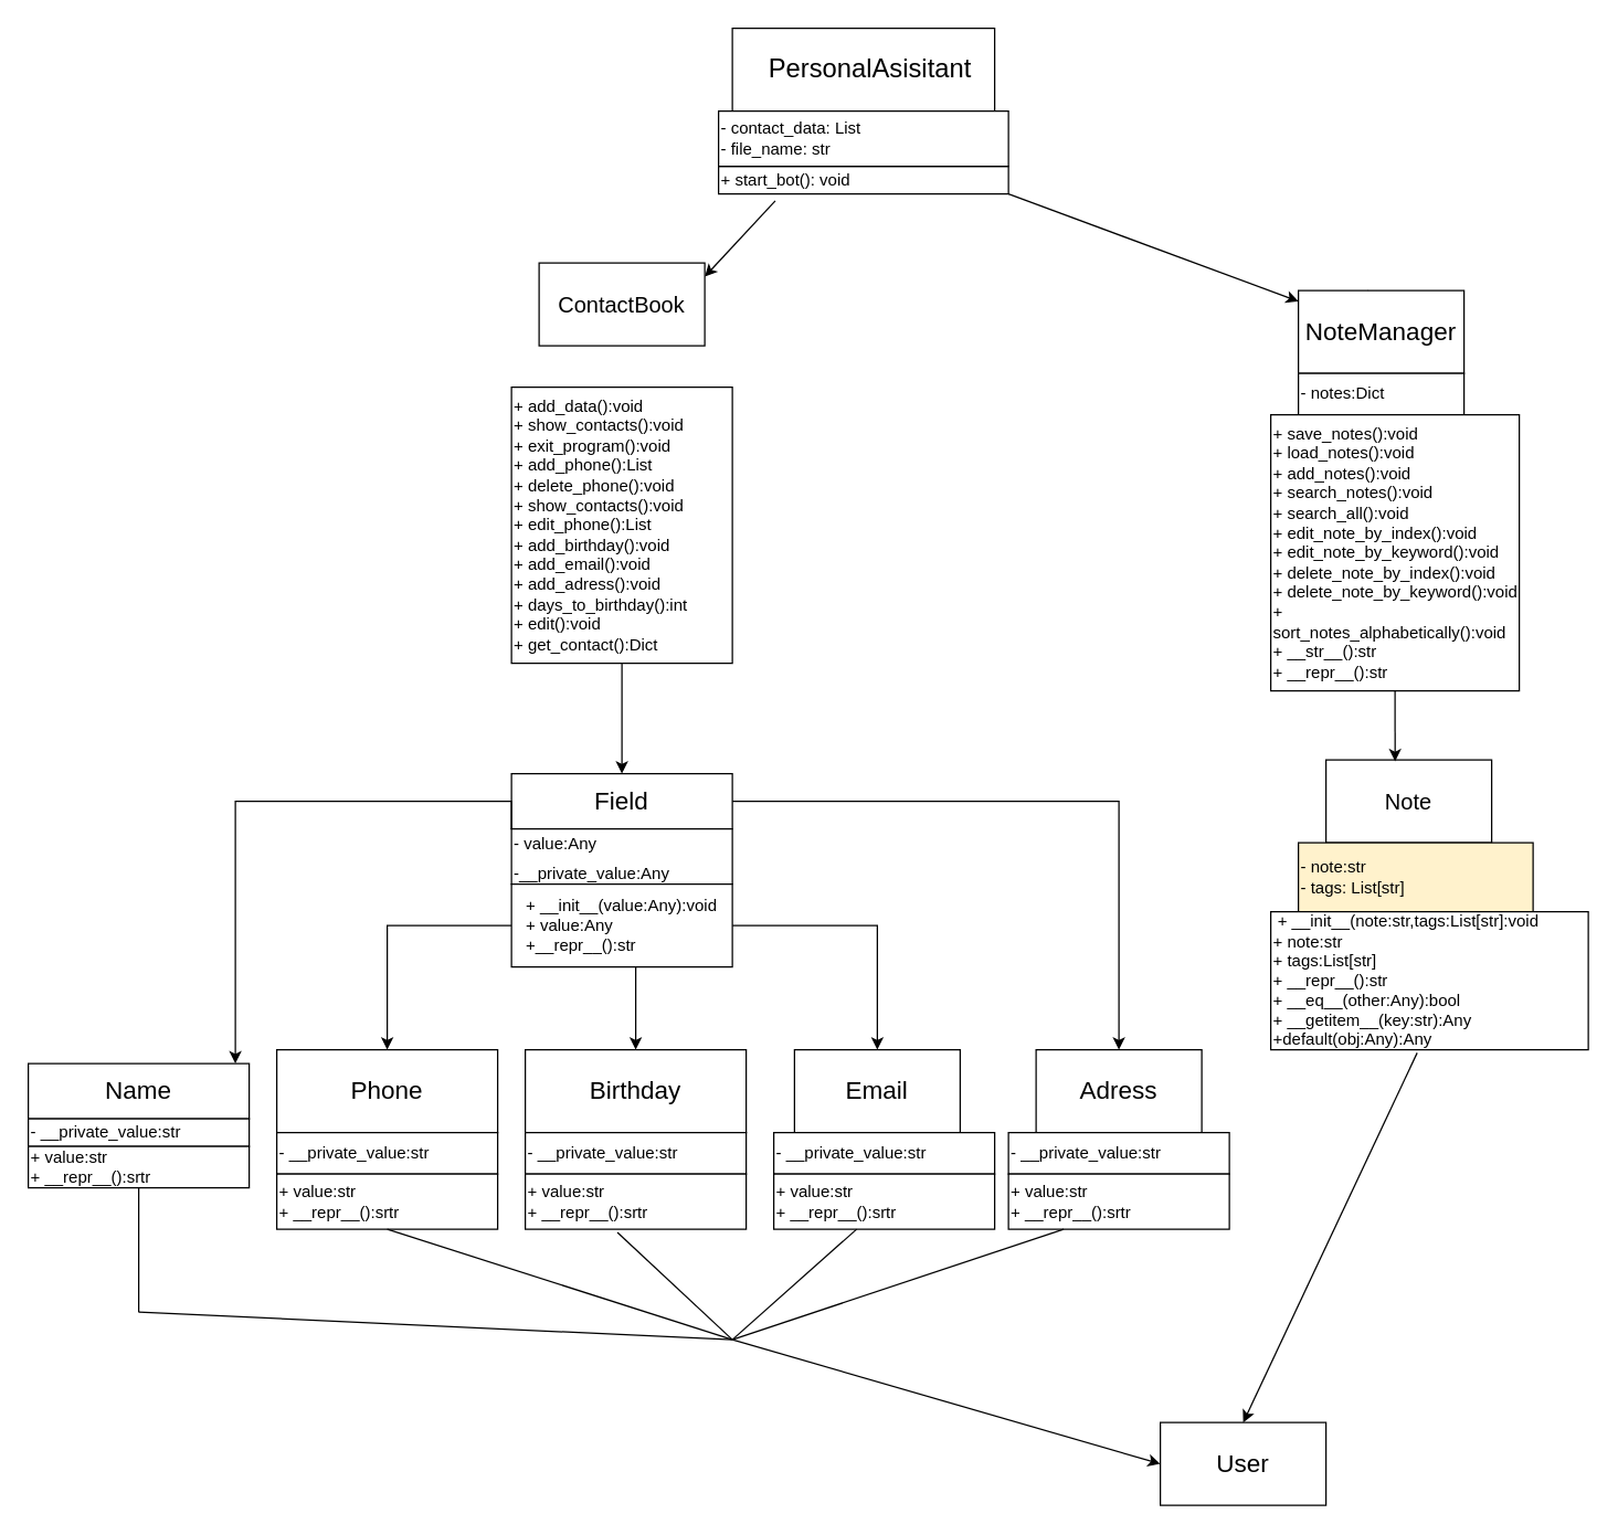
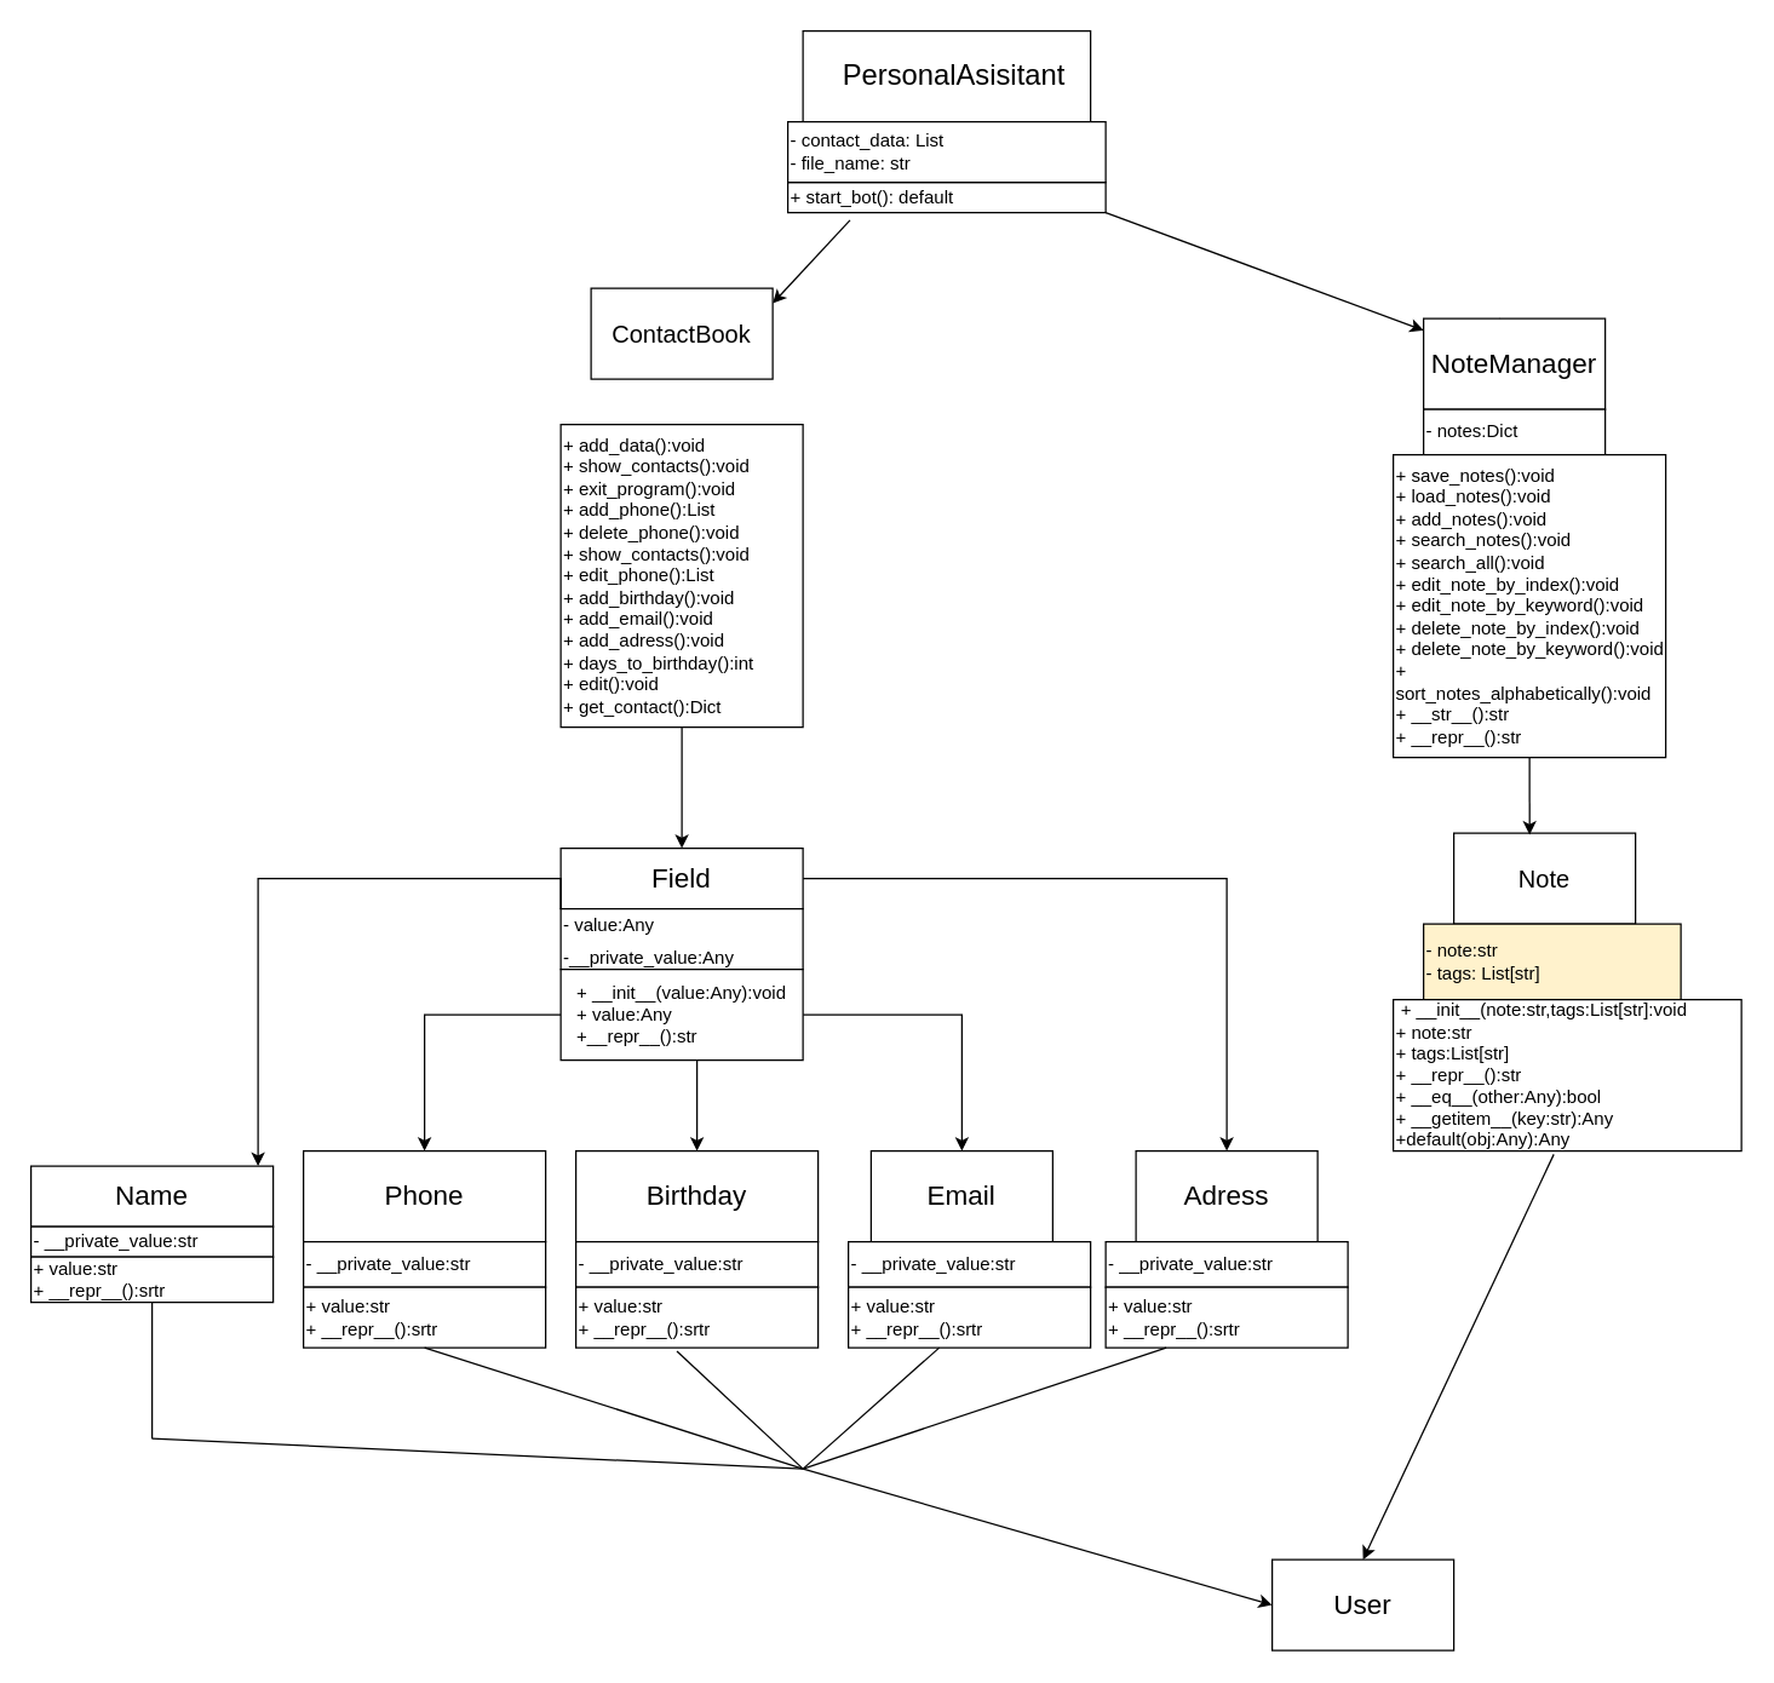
  <mxCell id="0" />
  <mxCell id="1" parent="0" />
  <mxCell id="2" value="" style="rounded=0;whiteSpace=wrap;html=1;" vertex="1" parent="1"><mxGeometry x="530" y="20" width="190" height="60" as="geometry" /></mxCell>
  <mxCell id="3" value="PersonalAsisitant" style="text;strokeColor=none;align=center;fillColor=none;html=1;verticalAlign=middle;whiteSpace=wrap;rounded=0;fontSize=19;" vertex="1" parent="1"><mxGeometry x="580" y="40" width="100" height="20" as="geometry" /></mxCell>
- <mxCell id="4" value="+ start_bot(): void" style="rounded=0;whiteSpace=wrap;html=1;align=left;" vertex="1" parent="1"><mxGeometry x="520" y="120" width="210" height="20" as="geometry" /></mxCell>
+ <mxCell id="4" value="+ start_bot(): default" style="rounded=0;whiteSpace=wrap;html=1;align=left;" vertex="1" parent="1"><mxGeometry x="520" y="120" width="210" height="20" as="geometry" /></mxCell>
  <mxCell id="5" value="" style="endArrow=classic;html=1;rounded=0;exitX=1;exitY=1;exitDx=0;exitDy=0;" edge="1" parent="1" source="39"><mxGeometry width="50" height="50" relative="1" as="geometry"><mxPoint x="660" y="190" as="sourcePoint" /><mxPoint x="1000" y="220" as="targetPoint" /><Array as="points"><mxPoint x="990" y="210" /></Array></mxGeometry></mxCell>
  <mxCell id="6" value="" style="endArrow=classic;html=1;rounded=0;" edge="1" parent="1"><mxGeometry width="50" height="50" relative="1" as="geometry"><mxPoint x="561.071" y="145" as="sourcePoint" /><mxPoint x="510" y="200" as="targetPoint" /></mxGeometry></mxCell>
  <mxCell id="7" value="&lt;font style=&quot;font-size: 16px;&quot;&gt;ContactBook&lt;/font&gt;" style="rounded=0;whiteSpace=wrap;html=1;" vertex="1" parent="1"><mxGeometry x="390" y="190" width="120" height="60" as="geometry" /></mxCell>
  <mxCell id="8" value="- contact_data: List&lt;br&gt;&lt;div style=&quot;&quot;&gt;&lt;span style=&quot;background-color: initial;&quot;&gt;- file_name: str&lt;/span&gt;&lt;/div&gt;" style="rounded=0;whiteSpace=wrap;html=1;align=left;" vertex="1" parent="1"><mxGeometry x="520" y="80" width="210" height="40" as="geometry" /></mxCell>
  <mxCell id="9" value="&lt;font style=&quot;font-size: 16px;&quot;&gt;Note&lt;/font&gt;" style="rounded=0;whiteSpace=wrap;html=1;" vertex="1" parent="1"><mxGeometry x="960" y="550" width="120" height="60" as="geometry" /></mxCell>
  <mxCell id="10" value="- note:str&lt;br&gt;- tags: List[str]" style="rounded=0;whiteSpace=wrap;html=1;align=left;fillColor=#fff2cc;" vertex="1" parent="1"><mxGeometry x="940" y="610" width="170" height="50" as="geometry" /></mxCell>
  <mxCell id="11" value="&amp;nbsp;+ __init__(note:str,tags:List[str]:void&lt;br&gt;+ note:str&lt;br&gt;+ tags:List[str]&lt;br&gt;+ __repr__():str&lt;br&gt;+ __eq__(other:Any):bool&lt;br&gt;+ __getitem__(key:str):Any&lt;br&gt;+default(obj:Any):Any" style="rounded=0;whiteSpace=wrap;html=1;align=left;" vertex="1" parent="1"><mxGeometry x="920" y="660" width="230" height="100" as="geometry" /></mxCell>
  <mxCell id="12" value="" style="edgeStyle=orthogonalEdgeStyle;rounded=0;orthogonalLoop=1;jettySize=auto;html=1;" edge="1" parent="1" source="13" target="16"><mxGeometry relative="1" as="geometry" /></mxCell>
  <mxCell id="13" value="+ add_data():void&lt;br&gt;+ show_contacts():void&lt;br&gt;+ exit_program():void&lt;br&gt;+ add_phone():List&lt;br&gt;+ delete_phone():void&lt;br&gt;+ show_contacts():void&lt;br&gt;+ edit_phone():List&lt;br&gt;+ add_birthday():void&lt;br&gt;+ add_email():void&lt;br&gt;+ add_adress():void&lt;br&gt;+ days_to_birthday():int&lt;br&gt;+ edit():void&lt;br&gt;+ get_contact():Dict" style="rounded=0;whiteSpace=wrap;html=1;align=left;" vertex="1" parent="1"><mxGeometry x="370" y="280" width="160" height="200" as="geometry" /></mxCell>
  <mxCell id="14" value="" style="edgeStyle=orthogonalEdgeStyle;rounded=0;orthogonalLoop=1;jettySize=auto;html=1;" edge="1" parent="1" source="16" target="18"><mxGeometry relative="1" as="geometry" /></mxCell>
  <mxCell id="15" value="" style="edgeStyle=orthogonalEdgeStyle;rounded=0;orthogonalLoop=1;jettySize=auto;html=1;" edge="1" parent="1" source="16" target="27"><mxGeometry relative="1" as="geometry" /></mxCell>
  <mxCell id="16" value="Field" style="rounded=0;whiteSpace=wrap;html=1;align=center;fontSize=18;" vertex="1" parent="1"><mxGeometry x="370" y="560" width="160" height="40" as="geometry" /></mxCell>
  <mxCell id="17" value="" style="edgeStyle=orthogonalEdgeStyle;rounded=0;orthogonalLoop=1;jettySize=auto;html=1;" edge="1" parent="1" source="18" target="19"><mxGeometry relative="1" as="geometry"><Array as="points"><mxPoint x="370" y="580" /><mxPoint x="170" y="580" /></Array></mxGeometry></mxCell>
  <mxCell id="18" value="&lt;font style=&quot;font-size: 12px;&quot;&gt;- value:Any&lt;br&gt;-__private_value:Any&lt;br&gt;&lt;/font&gt;" style="rounded=0;whiteSpace=wrap;html=1;align=left;fontSize=18;" vertex="1" parent="1"><mxGeometry x="370" y="600" width="160" height="40" as="geometry" /></mxCell>
  <mxCell id="19" value="&lt;div style=&quot;&quot;&gt;Name&lt;/div&gt;" style="rounded=0;whiteSpace=wrap;html=1;align=center;fontSize=18;" vertex="1" parent="1"><mxGeometry x="20" y="770" width="160" height="40" as="geometry" /></mxCell>
  <mxCell id="20" value="" style="edgeStyle=orthogonalEdgeStyle;rounded=0;orthogonalLoop=1;jettySize=auto;html=1;" edge="1" parent="1" source="23" target="24"><mxGeometry relative="1" as="geometry" /></mxCell>
  <mxCell id="21" value="" style="edgeStyle=orthogonalEdgeStyle;rounded=0;orthogonalLoop=1;jettySize=auto;html=1;" edge="1" parent="1" source="23" target="25"><mxGeometry relative="1" as="geometry"><Array as="points"><mxPoint x="460" y="720" /><mxPoint x="460" y="720" /></Array></mxGeometry></mxCell>
  <mxCell id="22" value="" style="edgeStyle=orthogonalEdgeStyle;rounded=0;orthogonalLoop=1;jettySize=auto;html=1;" edge="1" parent="1" source="23" target="26"><mxGeometry relative="1" as="geometry" /></mxCell>
  <mxCell id="23" value="&lt;div style=&quot;text-align: left;&quot;&gt;&lt;span style=&quot;background-color: initial;&quot;&gt;+ __init__(value:Any):void&lt;/span&gt;&lt;/div&gt;&lt;div style=&quot;text-align: left;&quot;&gt;&lt;span style=&quot;background-color: initial;&quot;&gt;+ value:Any&lt;/span&gt;&lt;/div&gt;&lt;div style=&quot;text-align: left;&quot;&gt;&lt;span style=&quot;background-color: initial;&quot;&gt;+__repr__():str&lt;/span&gt;&lt;/div&gt;" style="rounded=0;whiteSpace=wrap;html=1;" vertex="1" parent="1"><mxGeometry x="370" y="640" width="160" height="60" as="geometry" /></mxCell>
  <mxCell id="24" value="&lt;div style=&quot;text-align: left; font-size: 18px;&quot;&gt;Phone&lt;/div&gt;" style="rounded=0;whiteSpace=wrap;html=1;" vertex="1" parent="1"><mxGeometry x="200" y="760" width="160" height="60" as="geometry" /></mxCell>
  <mxCell id="25" value="&lt;div style=&quot;text-align: left; font-size: 18px;&quot;&gt;Birthday&lt;/div&gt;" style="rounded=0;whiteSpace=wrap;html=1;" vertex="1" parent="1"><mxGeometry x="380" y="760" width="160" height="60" as="geometry" /></mxCell>
  <mxCell id="26" value="&lt;span style=&quot;font-size: 18px;&quot;&gt;Email&lt;/span&gt;" style="whiteSpace=wrap;html=1;rounded=0;" vertex="1" parent="1"><mxGeometry x="575" y="760" width="120" height="60" as="geometry" /></mxCell>
  <mxCell id="27" value="Adress" style="whiteSpace=wrap;html=1;fontSize=18;rounded=0;" vertex="1" parent="1"><mxGeometry x="750" y="760" width="120" height="60" as="geometry" /></mxCell>
  <mxCell id="28" value="- __private_value:str" style="rounded=0;whiteSpace=wrap;html=1;align=left;" vertex="1" parent="1"><mxGeometry x="20" y="810" width="160" height="20" as="geometry" /></mxCell>
  <mxCell id="29" value="+ value:str&lt;br&gt;+ __repr__():srtr" style="rounded=0;whiteSpace=wrap;html=1;align=left;" vertex="1" parent="1"><mxGeometry x="20" y="830" width="160" height="30" as="geometry" /></mxCell>
  <mxCell id="30" value="- __private_value:str" style="rounded=0;whiteSpace=wrap;html=1;align=left;" vertex="1" parent="1"><mxGeometry x="200" y="820" width="160" height="30" as="geometry" /></mxCell>
  <mxCell id="31" value="+ value:str&lt;br&gt;+ __repr__():srtr" style="rounded=0;whiteSpace=wrap;html=1;align=left;" vertex="1" parent="1"><mxGeometry x="200" y="850" width="160" height="40" as="geometry" /></mxCell>
  <mxCell id="32" value="- __private_value:str" style="rounded=0;whiteSpace=wrap;html=1;align=left;" vertex="1" parent="1"><mxGeometry x="380" y="820" width="160" height="30" as="geometry" /></mxCell>
  <mxCell id="33" value="+ value:str&lt;br&gt;+ __repr__():srtr" style="rounded=0;whiteSpace=wrap;html=1;align=left;" vertex="1" parent="1"><mxGeometry x="380" y="850" width="160" height="40" as="geometry" /></mxCell>
  <mxCell id="34" value="- __private_value:str" style="rounded=0;whiteSpace=wrap;html=1;align=left;" vertex="1" parent="1"><mxGeometry x="560" y="820" width="160" height="30" as="geometry" /></mxCell>
  <mxCell id="35" value="+ value:str&lt;br&gt;+ __repr__():srtr" style="rounded=0;whiteSpace=wrap;html=1;align=left;" vertex="1" parent="1"><mxGeometry x="560" y="850" width="160" height="40" as="geometry" /></mxCell>
  <mxCell id="36" value="- __private_value:str" style="rounded=0;whiteSpace=wrap;html=1;align=left;" vertex="1" parent="1"><mxGeometry x="730" y="820" width="160" height="30" as="geometry" /></mxCell>
  <mxCell id="37" value="+ value:str&lt;br&gt;+ __repr__():srtr" style="rounded=0;whiteSpace=wrap;html=1;align=left;" vertex="1" parent="1"><mxGeometry x="730" y="850" width="160" height="40" as="geometry" /></mxCell>
  <mxCell id="38" value="" style="endArrow=classic;html=1;rounded=0;exitX=1;exitY=1;exitDx=0;exitDy=0;" edge="1" parent="1" source="4" target="39"><mxGeometry width="50" height="50" relative="1" as="geometry"><mxPoint x="730" y="140" as="sourcePoint" /><mxPoint x="1000" y="220" as="targetPoint" /><Array as="points" /></mxGeometry></mxCell>
  <mxCell id="39" value="&lt;font style=&quot;font-size: 18px;&quot;&gt;NoteManager&lt;/font&gt;" style="rounded=0;whiteSpace=wrap;html=1;" vertex="1" parent="1"><mxGeometry x="940" y="210" width="120" height="60" as="geometry" /></mxCell>
  <mxCell id="40" value="" style="edgeStyle=orthogonalEdgeStyle;rounded=0;orthogonalLoop=1;jettySize=auto;html=1;" edge="1" parent="1" source="41" target="42"><mxGeometry relative="1" as="geometry" /></mxCell>
  <mxCell id="41" value="- notes:Dict" style="rounded=0;whiteSpace=wrap;html=1;align=left;" vertex="1" parent="1"><mxGeometry x="940" y="270" width="120" height="30" as="geometry" /></mxCell>
  <mxCell id="42" value="+ save_notes():void&lt;br&gt;+ load_notes():void&lt;br&gt;+ add_notes():void&lt;br&gt;+ search_notes():void&lt;br&gt;+ search_all():void&lt;br&gt;+ edit_note_by_index():void&lt;br&gt;+ edit_note_by_keyword():void&lt;br&gt;+ delete_note_by_index():void&lt;br&gt;+ delete_note_by_keyword():void&lt;br&gt;+ sort_notes_alphabetically():void&lt;br&gt;+ __str__():str&lt;br&gt;+ __repr__():str" style="whiteSpace=wrap;html=1;align=left;rounded=0;" vertex="1" parent="1"><mxGeometry x="920" y="300" width="180" height="200" as="geometry" /></mxCell>
  <mxCell id="43" value="" style="endArrow=classic;html=1;rounded=0;exitX=0.5;exitY=1;exitDx=0;exitDy=0;entryX=0.417;entryY=0.017;entryDx=0;entryDy=0;entryPerimeter=0;" edge="1" parent="1" source="42" target="9"><mxGeometry width="50" height="50" relative="1" as="geometry"><mxPoint x="1090" y="590" as="sourcePoint" /><mxPoint x="1140" y="540" as="targetPoint" /></mxGeometry></mxCell>
  <mxCell id="44" value="&lt;font style=&quot;font-size: 18px;&quot;&gt;User&lt;/font&gt;" style="rounded=0;whiteSpace=wrap;html=1;" vertex="1" parent="1"><mxGeometry x="840" y="1030" width="120" height="60" as="geometry" /></mxCell>
  <mxCell id="45" value="" style="endArrow=classic;html=1;rounded=0;exitX=0.461;exitY=1.022;exitDx=0;exitDy=0;exitPerimeter=0;entryX=0.5;entryY=0;entryDx=0;entryDy=0;" edge="1" parent="1" source="11" target="44"><mxGeometry width="50" height="50" relative="1" as="geometry"><mxPoint x="860" y="980" as="sourcePoint" /><mxPoint x="910" y="930" as="targetPoint" /></mxGeometry></mxCell>
  <mxCell id="46" value="" style="endArrow=none;html=1;rounded=0;" edge="1" parent="1"><mxGeometry width="50" height="50" relative="1" as="geometry"><mxPoint x="530" y="970" as="sourcePoint" /><mxPoint x="770" y="890" as="targetPoint" /></mxGeometry></mxCell>
  <mxCell id="47" value="" style="endArrow=none;html=1;rounded=0;entryX=0.375;entryY=1;entryDx=0;entryDy=0;entryPerimeter=0;" edge="1" parent="1" target="35"><mxGeometry width="50" height="50" relative="1" as="geometry"><mxPoint x="530" y="970" as="sourcePoint" /><mxPoint x="640" y="920" as="targetPoint" /></mxGeometry></mxCell>
  <mxCell id="48" value="" style="endArrow=classic;html=1;rounded=0;entryX=0;entryY=0.5;entryDx=0;entryDy=0;" edge="1" parent="1" target="44"><mxGeometry width="50" height="50" relative="1" as="geometry"><mxPoint x="530" y="970" as="sourcePoint" /><mxPoint x="760" y="860" as="targetPoint" /></mxGeometry></mxCell>
  <mxCell id="49" value="" style="endArrow=none;html=1;rounded=0;exitX=0.417;exitY=1.056;exitDx=0;exitDy=0;exitPerimeter=0;" edge="1" parent="1" source="33"><mxGeometry width="50" height="50" relative="1" as="geometry"><mxPoint x="710" y="910" as="sourcePoint" /><mxPoint x="530" y="970" as="targetPoint" /></mxGeometry></mxCell>
  <mxCell id="50" value="" style="endArrow=none;html=1;rounded=0;exitX=0.5;exitY=1;exitDx=0;exitDy=0;" edge="1" parent="1" source="31"><mxGeometry width="50" height="50" relative="1" as="geometry"><mxPoint x="710" y="910" as="sourcePoint" /><mxPoint x="530" y="970" as="targetPoint" /></mxGeometry></mxCell>
  <mxCell id="51" value="" style="endArrow=none;html=1;rounded=0;entryX=0.5;entryY=1;entryDx=0;entryDy=0;" edge="1" parent="1" target="29"><mxGeometry width="50" height="50" relative="1" as="geometry"><mxPoint x="100" y="950" as="sourcePoint" /><mxPoint x="140" y="870" as="targetPoint" /></mxGeometry></mxCell>
  <mxCell id="52" value="" style="endArrow=none;html=1;rounded=0;" edge="1" parent="1"><mxGeometry width="50" height="50" relative="1" as="geometry"><mxPoint x="100" y="950" as="sourcePoint" /><mxPoint x="530" y="970" as="targetPoint" /></mxGeometry></mxCell>
